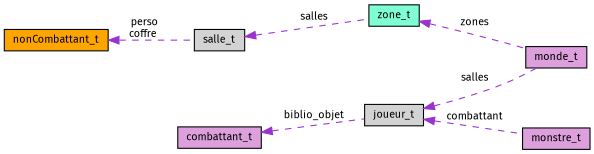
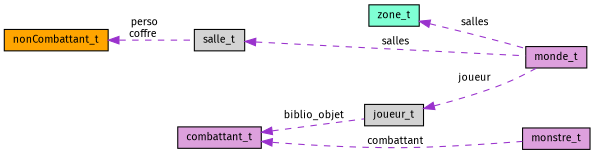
  digraph {
    fontname="Fira Sans"
    rankdir=LR
    node [color=black fillcolor=plum fontname="Fira Sans" fontsize=10 shape=record style=filled]
    edge [color=darkorchid3 dir=back fontname="Fira Sans" fontsize=10 labelfontname=Helvetica labelfontsize=10 style=dashed]
    n1 [fontcolor=black height=0.2 label=monde_t width=0.4]
    n2 [fillcolor=aquamarine height=0.2 label=zone_t width=0.4]
    n3 [fillcolor=lightgrey height=0.2 label=salle_t width=0.4]
    n4 [height=0.2 label=monstre_t width=0.4]
    n5 [height=0.2 label=combattant_t width=0.4]
    n6 [fillcolor=lightgrey height=0.2 label=joueur_t width=0.4]
    n7 [fillcolor=orange height=0.2 label=nonCombattant_t width=0.4]
-   n2 -> n1 [label=" zones"]
-   n3 -> n2 [label=" salles"]
-   n6 -> n4 [label=" combattant"]
+   n2 -> n1 [label=" salles"]
+   n3 -> n1 [label=" salles"]
+   n5 -> n4 [label=" combattant"]
    n5 -> n6 [label=" biblio_objet"]
-   n6 -> n1 [label=" salles"]
+   n6 -> n1 [label=" joueur"]
    n7 -> n3 [label=" perso\ncoffre"]
  }
